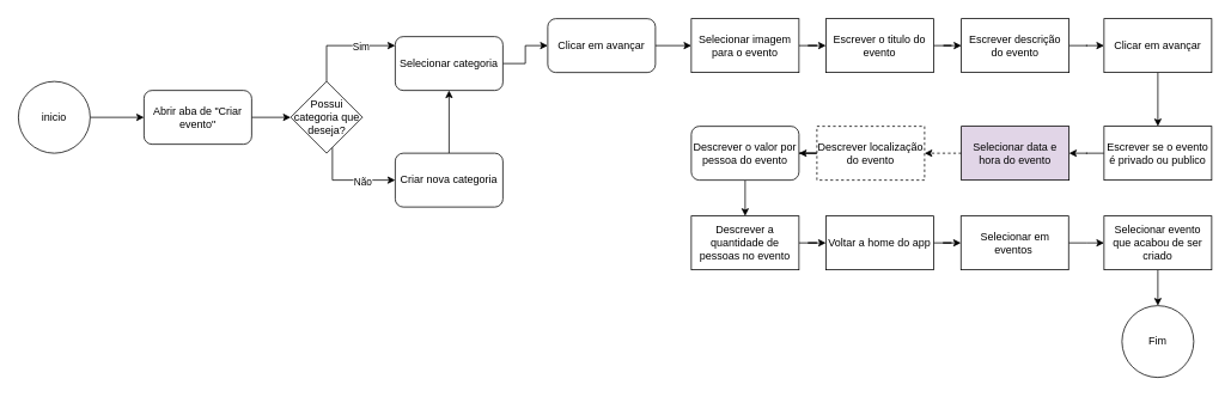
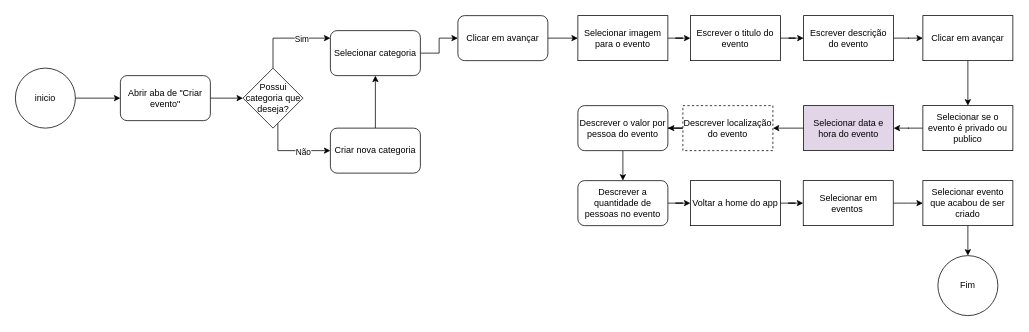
  <mxCell id="0" />
  <mxCell id="1" parent="0" />
  <mxCell id="2" style="edgeStyle=orthogonalEdgeStyle;rounded=0;orthogonalLoop=1;jettySize=auto;html=1;" parent="1" source="3" target="5" edge="1"><mxGeometry relative="1" as="geometry" /></mxCell>
  <mxCell id="3" value="inicio" style="ellipse;whiteSpace=wrap;html=1;aspect=fixed;" parent="1" vertex="1"><mxGeometry x="20" y="90" width="80" height="80" as="geometry" /></mxCell>
  <mxCell id="4" style="edgeStyle=orthogonalEdgeStyle;rounded=0;orthogonalLoop=1;jettySize=auto;html=1;" parent="1" source="5" target="10" edge="1"><mxGeometry relative="1" as="geometry" /></mxCell>
  <mxCell id="5" value="Abrir aba de &quot;Criar evento&quot;" style="rounded=1;whiteSpace=wrap;html=1;" parent="1" vertex="1"><mxGeometry x="160" y="100" width="120" height="60" as="geometry" /></mxCell>
  <mxCell id="6" style="edgeStyle=orthogonalEdgeStyle;rounded=0;orthogonalLoop=1;jettySize=auto;html=1;" parent="1" source="10" target="12" edge="1"><mxGeometry relative="1" as="geometry"><Array as="points"><mxPoint x="364" y="50" /></Array></mxGeometry></mxCell>
  <mxCell id="7" value="Sim" style="edgeLabel;html=1;align=center;verticalAlign=middle;resizable=0;points=[];" parent="6" vertex="1" connectable="0"><mxGeometry x="0.338" y="-1" relative="1" as="geometry"><mxPoint as="offset" /></mxGeometry></mxCell>
  <mxCell id="8" style="edgeStyle=orthogonalEdgeStyle;rounded=0;orthogonalLoop=1;jettySize=auto;html=1;" parent="1" source="10" target="14" edge="1"><mxGeometry relative="1" as="geometry"><Array as="points"><mxPoint x="370" y="200" /></Array></mxGeometry></mxCell>
  <mxCell id="9" value="Não" style="edgeLabel;html=1;align=center;verticalAlign=middle;resizable=0;points=[];" parent="8" vertex="1" connectable="0"><mxGeometry x="0.313" y="-1" relative="1" as="geometry"><mxPoint as="offset" /></mxGeometry></mxCell>
  <mxCell id="10" value="Possui categoria que deseja?" style="rhombus;whiteSpace=wrap;html=1;" parent="1" vertex="1"><mxGeometry x="323.5" y="90" width="80" height="80" as="geometry" /></mxCell>
  <mxCell id="11" style="edgeStyle=orthogonalEdgeStyle;rounded=0;orthogonalLoop=1;jettySize=auto;html=1;" parent="1" source="12" target="16" edge="1"><mxGeometry relative="1" as="geometry" /></mxCell>
  <mxCell id="12" value="Selecionar categoria" style="rounded=1;whiteSpace=wrap;html=1;" parent="1" vertex="1"><mxGeometry x="440" y="40" width="120" height="60" as="geometry" /></mxCell>
  <mxCell id="13" style="edgeStyle=orthogonalEdgeStyle;rounded=0;orthogonalLoop=1;jettySize=auto;html=1;entryX=0.5;entryY=1;entryDx=0;entryDy=0;" parent="1" source="14" target="12" edge="1"><mxGeometry relative="1" as="geometry" /></mxCell>
  <mxCell id="14" value="Criar nova categoria" style="rounded=1;whiteSpace=wrap;html=1;" parent="1" vertex="1"><mxGeometry x="440" y="170" width="120" height="60" as="geometry" /></mxCell>
  <mxCell id="15" style="edgeStyle=orthogonalEdgeStyle;rounded=0;orthogonalLoop=1;jettySize=auto;html=1;" parent="1" source="16" target="18" edge="1"><mxGeometry relative="1" as="geometry" /></mxCell>
  <mxCell id="16" value="Clicar em avançar" style="rounded=1;whiteSpace=wrap;html=1;" parent="1" vertex="1"><mxGeometry x="610" y="20" width="120" height="60" as="geometry" /></mxCell>
  <mxCell id="17" style="edgeStyle=orthogonalEdgeStyle;rounded=0;orthogonalLoop=1;jettySize=auto;html=1;" parent="1" source="18" target="20" edge="1"><mxGeometry relative="1" as="geometry" /></mxCell>
  <mxCell id="18" value="Selecionar imagem para o evento" style="rounded=0;whiteSpace=wrap;html=1;" parent="1" vertex="1"><mxGeometry x="770" y="20" width="120" height="60" as="geometry" /></mxCell>
  <mxCell id="19" style="edgeStyle=orthogonalEdgeStyle;rounded=0;orthogonalLoop=1;jettySize=auto;html=1;" parent="1" source="20" target="22" edge="1"><mxGeometry relative="1" as="geometry" /></mxCell>
  <mxCell id="20" value="Escrever o titulo do evento" style="rounded=0;whiteSpace=wrap;html=1;" parent="1" vertex="1"><mxGeometry x="920" y="20" width="120" height="60" as="geometry" /></mxCell>
  <mxCell id="21" style="edgeStyle=orthogonalEdgeStyle;rounded=0;orthogonalLoop=1;jettySize=auto;html=1;" parent="1" source="22" target="24" edge="1"><mxGeometry relative="1" as="geometry" /></mxCell>
  <mxCell id="22" value="Escrever descrição do evento" style="rounded=0;whiteSpace=wrap;html=1;" parent="1" vertex="1"><mxGeometry x="1071" y="20" width="120" height="60" as="geometry" /></mxCell>
  <mxCell id="23" style="edgeStyle=orthogonalEdgeStyle;rounded=0;orthogonalLoop=1;jettySize=auto;html=1;" parent="1" source="24" target="26" edge="1"><mxGeometry relative="1" as="geometry" /></mxCell>
  <mxCell id="24" value="Clicar em avançar" style="rounded=0;whiteSpace=wrap;html=1;" parent="1" vertex="1"><mxGeometry x="1230" y="20" width="120" height="60" as="geometry" /></mxCell>
  <mxCell id="25" style="edgeStyle=orthogonalEdgeStyle;rounded=0;orthogonalLoop=1;jettySize=auto;html=1;" parent="1" source="26" target="28" edge="1"><mxGeometry relative="1" as="geometry" /></mxCell>
- <mxCell id="26" value="Escrever se o evento é privado ou publico" style="rounded=0;whiteSpace=wrap;html=1;" parent="1" vertex="1"><mxGeometry x="1230" y="140" width="120" height="60" as="geometry" /></mxCell>
- <mxCell id="27" style="edgeStyle=orthogonalEdgeStyle;rounded=0;orthogonalLoop=1;jettySize=auto;html=1;dashed=1;" parent="1" source="28" target="30" edge="1"><mxGeometry relative="1" as="geometry" /></mxCell>
+ <mxCell id="26" value="Selecionar se o evento é privado ou publico" style="rounded=0;whiteSpace=wrap;html=1;" parent="1" vertex="1"><mxGeometry x="1230" y="140" width="120" height="60" as="geometry" /></mxCell>
+ <mxCell id="27" style="edgeStyle=orthogonalEdgeStyle;rounded=0;orthogonalLoop=1;jettySize=auto;html=1;" parent="1" source="28" target="30" edge="1"><mxGeometry relative="1" as="geometry" /></mxCell>
  <mxCell id="28" value="Selecionar data e hora do evento" style="rounded=0;whiteSpace=wrap;html=1;fillColor=#e1d5e7;" parent="1" vertex="1"><mxGeometry x="1071" y="140" width="120" height="60" as="geometry" /></mxCell>
  <mxCell id="29" style="edgeStyle=orthogonalEdgeStyle;rounded=0;orthogonalLoop=1;jettySize=auto;html=1;" parent="1" source="30" target="32" edge="1"><mxGeometry relative="1" as="geometry" /></mxCell>
  <mxCell id="30" value="Descrever localização do evento" style="rounded=0;whiteSpace=wrap;html=1;dashed=1;" parent="1" vertex="1"><mxGeometry x="910" y="140" width="120" height="60" as="geometry" /></mxCell>
  <mxCell id="31" style="edgeStyle=orthogonalEdgeStyle;rounded=0;orthogonalLoop=1;jettySize=auto;html=1;" parent="1" source="32" target="34" edge="1"><mxGeometry relative="1" as="geometry" /></mxCell>
  <mxCell id="32" value="Descrever o valor por pessoa do evento" style="whiteSpace=wrap;html=1;rounded=1;" parent="1" vertex="1"><mxGeometry x="770" y="140" width="120" height="60" as="geometry" /></mxCell>
  <mxCell id="33" style="edgeStyle=orthogonalEdgeStyle;rounded=0;orthogonalLoop=1;jettySize=auto;html=1;" parent="1" source="34" target="36" edge="1"><mxGeometry relative="1" as="geometry" /></mxCell>
- <mxCell id="34" value="Descrever a quantidade de pessoas no evento" style="rounded=0;whiteSpace=wrap;html=1;" parent="1" vertex="1"><mxGeometry x="770" y="240" width="120" height="60" as="geometry" /></mxCell>
+ <mxCell id="34" value="Descrever a quantidade de pessoas no evento" style="whiteSpace=wrap;html=1;rounded=1;" parent="1" vertex="1"><mxGeometry x="770" y="240" width="120" height="60" as="geometry" /></mxCell>
  <mxCell id="35" style="edgeStyle=orthogonalEdgeStyle;rounded=0;orthogonalLoop=1;jettySize=auto;html=1;" parent="1" source="36" target="38" edge="1"><mxGeometry relative="1" as="geometry" /></mxCell>
  <mxCell id="36" value="Voltar a home do app" style="rounded=0;whiteSpace=wrap;html=1;" parent="1" vertex="1"><mxGeometry x="920" y="240" width="120" height="60" as="geometry" /></mxCell>
  <mxCell id="37" style="edgeStyle=orthogonalEdgeStyle;rounded=0;orthogonalLoop=1;jettySize=auto;html=1;" parent="1" source="38" target="40" edge="1"><mxGeometry relative="1" as="geometry" /></mxCell>
  <mxCell id="38" value="Selecionar em eventos&amp;nbsp;" style="rounded=0;whiteSpace=wrap;html=1;" parent="1" vertex="1"><mxGeometry x="1070.5" y="240" width="120" height="60" as="geometry" /></mxCell>
  <mxCell id="39" style="edgeStyle=orthogonalEdgeStyle;rounded=0;orthogonalLoop=1;jettySize=auto;html=1;" parent="1" source="40" target="41" edge="1"><mxGeometry relative="1" as="geometry" /></mxCell>
  <mxCell id="40" value="Selecionar evento que acabou de ser criado" style="rounded=0;whiteSpace=wrap;html=1;" parent="1" vertex="1"><mxGeometry x="1230" y="240" width="120" height="60" as="geometry" /></mxCell>
  <mxCell id="41" value="Fim" style="ellipse;whiteSpace=wrap;html=1;aspect=fixed;" parent="1" vertex="1"><mxGeometry x="1250" y="340" width="80" height="80" as="geometry" /></mxCell>
